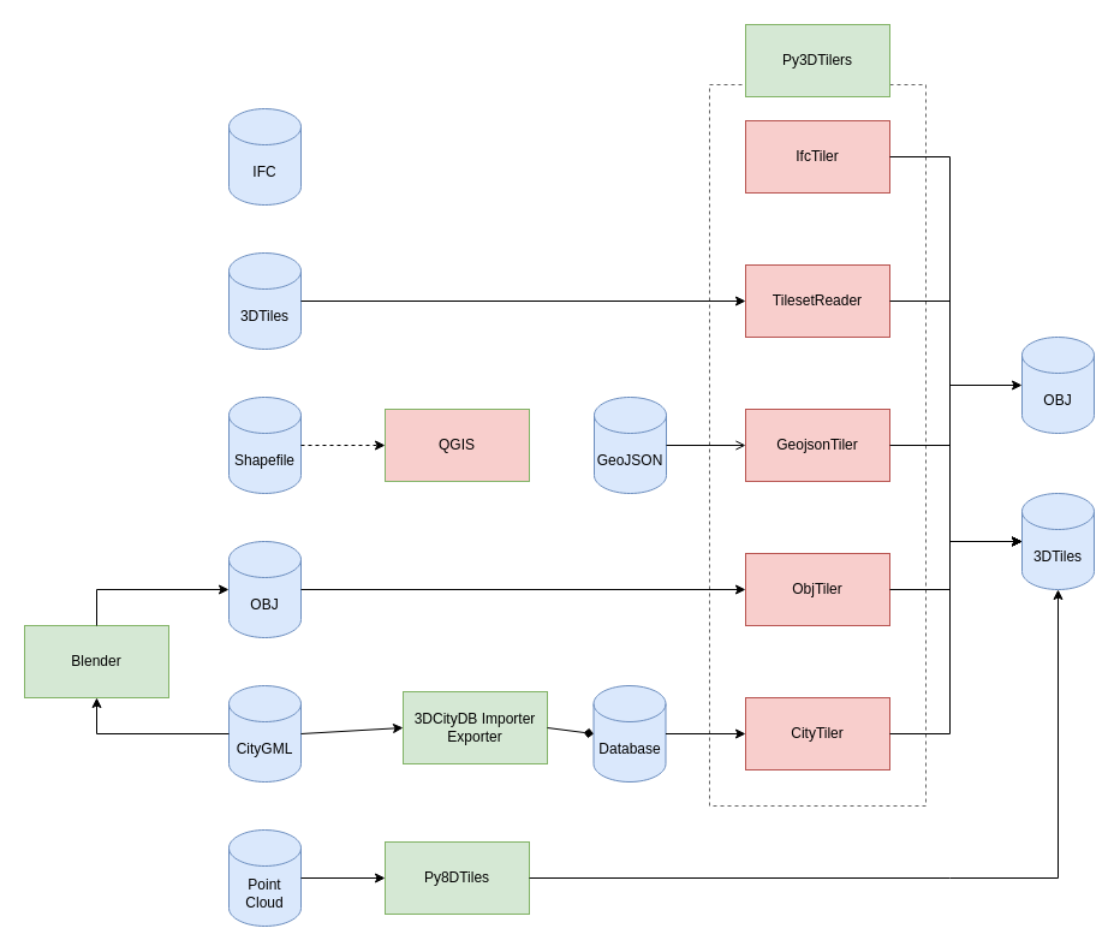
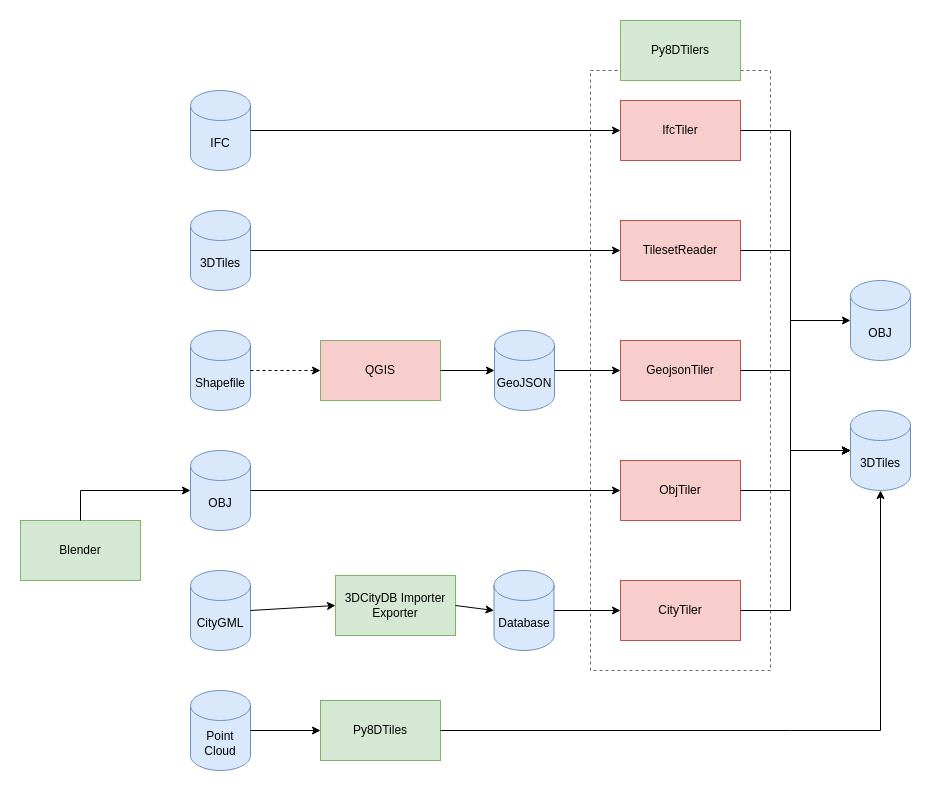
  <mxCell id="0" />
  <mxCell id="1" parent="0" />
  <mxCell id="2" value="IFC" style="shape=cylinder3;whiteSpace=wrap;html=1;boundedLbl=1;backgroundOutline=1;size=15;fillColor=#dae8fc;strokeColor=#6c8ebf;spacingTop=0;textShadow=0;" parent="1" vertex="1"><mxGeometry x="190" y="90" width="60" height="80" as="geometry" /></mxCell>
  <mxCell id="3" value="OBJ" style="shape=cylinder3;whiteSpace=wrap;html=1;boundedLbl=1;backgroundOutline=1;size=15;fillColor=#dae8fc;strokeColor=#6c8ebf;spacingTop=0;textShadow=0;" parent="1" vertex="1"><mxGeometry x="190" y="450" width="60" height="80" as="geometry" /></mxCell>
  <mxCell id="4" value="GeoJSON" style="shape=cylinder3;whiteSpace=wrap;html=1;boundedLbl=1;backgroundOutline=1;size=15;fillColor=#dae8fc;strokeColor=#6c8ebf;spacingTop=0;textShadow=0;" parent="1" vertex="1"><mxGeometry x="494" y="330" width="60" height="80" as="geometry" /></mxCell>
  <mxCell id="5" value="CityGML" style="shape=cylinder3;whiteSpace=wrap;html=1;boundedLbl=1;backgroundOutline=1;size=15;fillColor=#dae8fc;strokeColor=#6c8ebf;spacingTop=0;textShadow=0;" parent="1" vertex="1"><mxGeometry x="190" y="570" width="60" height="80" as="geometry" /></mxCell>
  <mxCell id="6" value="3DTiles" style="shape=cylinder3;whiteSpace=wrap;html=1;boundedLbl=1;backgroundOutline=1;size=15;fillColor=#dae8fc;strokeColor=#6c8ebf;spacingTop=0;textShadow=0;" parent="1" vertex="1"><mxGeometry x="190" y="210" width="60" height="80" as="geometry" /></mxCell>
  <mxCell id="7" value="&lt;div&gt;&lt;font style=&quot;font-size: 12px;&quot;&gt;Point&lt;/font&gt;&lt;/div&gt;&lt;div&gt;&lt;font style=&quot;font-size: 12px;&quot;&gt;Cloud&lt;/font&gt;&lt;/div&gt;" style="shape=cylinder3;whiteSpace=wrap;html=1;boundedLbl=1;backgroundOutline=1;size=15;fillColor=#dae8fc;strokeColor=#6c8ebf;spacingTop=0;textShadow=0;" parent="1" vertex="1"><mxGeometry x="190" y="690" width="60" height="80" as="geometry" /></mxCell>
  <mxCell id="8" value="" style="rounded=0;whiteSpace=wrap;html=1;dashed=1;fillColor=none;fontColor=#333333;strokeColor=#666666;" parent="1" vertex="1"><mxGeometry x="590" y="70" width="180" height="600" as="geometry" /></mxCell>
  <mxCell id="9" value="Database" style="shape=cylinder3;whiteSpace=wrap;html=1;boundedLbl=1;backgroundOutline=1;size=15;fillColor=#dae8fc;strokeColor=#6c8ebf;spacingTop=0;textShadow=0;" parent="1" vertex="1"><mxGeometry x="493.5" y="570" width="60" height="80" as="geometry" /></mxCell>
  <mxCell id="10" value="CityTiler" style="rounded=0;whiteSpace=wrap;html=1;fillColor=#f8cecc;strokeColor=#b85450;" parent="1" vertex="1"><mxGeometry x="620" y="580" width="120" height="60" as="geometry" /></mxCell>
  <mxCell id="11" value="TilesetReader" style="rounded=0;whiteSpace=wrap;html=1;fillColor=#f8cecc;strokeColor=#b85450;" parent="1" vertex="1"><mxGeometry x="620" y="220" width="120" height="60" as="geometry" /></mxCell>
  <mxCell id="12" value="GeojsonTiler" style="rounded=0;whiteSpace=wrap;html=1;fillColor=#f8cecc;strokeColor=#b85450;" parent="1" vertex="1"><mxGeometry x="620" y="340" width="120" height="60" as="geometry" /></mxCell>
  <mxCell id="13" value="ObjTiler" style="rounded=0;whiteSpace=wrap;html=1;fillColor=#f8cecc;strokeColor=#b85450;" parent="1" vertex="1"><mxGeometry x="620" y="460" width="120" height="60" as="geometry" /></mxCell>
  <mxCell id="14" value="IfcTiler" style="rounded=0;whiteSpace=wrap;html=1;fillColor=#f8cecc;strokeColor=#b85450;" parent="1" vertex="1"><mxGeometry x="620" y="100" width="120" height="60" as="geometry" /></mxCell>
  <mxCell id="15" value="3DCityDB Importer Exporter" style="rounded=0;whiteSpace=wrap;html=1;fillColor=#d5e8d4;strokeColor=#82b366;" parent="1" vertex="1"><mxGeometry x="335" y="575" width="120" height="60" as="geometry" /></mxCell>
- <mxCell id="16" value="Py3DTilers" style="rounded=0;whiteSpace=wrap;html=1;fillColor=#d5e8d4;strokeColor=#82b366;" parent="1" vertex="1"><mxGeometry x="620" y="20" width="120" height="60" as="geometry" /></mxCell>
+ <mxCell id="16" value="Py8DTilers" style="rounded=0;whiteSpace=wrap;html=1;fillColor=#d5e8d4;strokeColor=#82b366;" parent="1" vertex="1"><mxGeometry x="620" y="20" width="120" height="60" as="geometry" /></mxCell>
  <mxCell id="17" value="Py8DTiles" style="rounded=0;whiteSpace=wrap;html=1;fillColor=#d5e8d4;strokeColor=#82b366;" parent="1" vertex="1"><mxGeometry x="320" y="700" width="120" height="60" as="geometry" /></mxCell>
  <mxCell id="18" value="3DTiles" style="shape=cylinder3;whiteSpace=wrap;html=1;boundedLbl=1;backgroundOutline=1;size=15;fillColor=#dae8fc;strokeColor=#6c8ebf;spacingTop=0;textShadow=0;" parent="1" vertex="1"><mxGeometry x="850" y="410" width="60" height="80" as="geometry" /></mxCell>
  <mxCell id="19" value="" style="endArrow=classic;html=1;rounded=0;entryX=0;entryY=0.5;entryDx=0;entryDy=0;exitX=1;exitY=0.5;exitDx=0;exitDy=0;exitPerimeter=0;" parent="1" source="6" target="11" edge="1"><mxGeometry width="50" height="50" relative="1" as="geometry"><mxPoint x="320" y="230" as="sourcePoint" /><mxPoint x="550" y="170" as="targetPoint" /></mxGeometry></mxCell>
- <mxCell id="20" value="" style="endArrow=open;html=1;rounded=0;entryX=0;entryY=0.5;entryDx=0;entryDy=0;exitX=1;exitY=0.5;exitDx=0;exitDy=0;exitPerimeter=0;" parent="1" source="4" target="12" edge="1"><mxGeometry width="50" height="50" relative="1" as="geometry"><mxPoint x="260" y="500" as="sourcePoint" /><mxPoint x="630" y="500" as="targetPoint" /></mxGeometry></mxCell>
+ <mxCell id="20" value="" style="endArrow=classic;html=1;rounded=0;entryX=0;entryY=0.5;entryDx=0;entryDy=0;exitX=1;exitY=0.5;exitDx=0;exitDy=0;exitPerimeter=0;" parent="1" source="4" target="12" edge="1"><mxGeometry width="50" height="50" relative="1" as="geometry"><mxPoint x="260" y="500" as="sourcePoint" /><mxPoint x="630" y="500" as="targetPoint" /></mxGeometry></mxCell>
  <mxCell id="21" value="" style="endArrow=classic;html=1;rounded=0;entryX=0;entryY=0.5;entryDx=0;entryDy=0;exitX=1;exitY=0.5;exitDx=0;exitDy=0;exitPerimeter=0;" parent="1" source="3" target="13" edge="1"><mxGeometry width="50" height="50" relative="1" as="geometry"><mxPoint x="270" y="750" as="sourcePoint" /><mxPoint x="640" y="750" as="targetPoint" /></mxGeometry></mxCell>
+ <mxCell id="22" value="" style="endArrow=classic;html=1;rounded=0;entryX=0;entryY=0.5;entryDx=0;entryDy=0;exitX=1;exitY=0.5;exitDx=0;exitDy=0;exitPerimeter=0;" parent="1" source="2" target="14" edge="1"><mxGeometry width="50" height="50" relative="1" as="geometry"><mxPoint x="280" y="520" as="sourcePoint" /><mxPoint x="650" y="520" as="targetPoint" /></mxGeometry></mxCell>
  <mxCell id="23" value="" style="endArrow=classic;html=1;rounded=0;entryX=0;entryY=0.5;entryDx=0;entryDy=0;exitX=1;exitY=0.5;exitDx=0;exitDy=0;exitPerimeter=0;" parent="1" source="5" target="15" edge="1"><mxGeometry width="50" height="50" relative="1" as="geometry"><mxPoint x="260" y="500" as="sourcePoint" /><mxPoint x="630" y="500" as="targetPoint" /></mxGeometry></mxCell>
- <mxCell id="24" value="" style="endArrow=diamond;html=1;rounded=0;exitX=1;exitY=0.5;exitDx=0;exitDy=0;entryX=0;entryY=0.5;entryDx=0;entryDy=0;entryPerimeter=0;" parent="1" source="15" target="9" edge="1"><mxGeometry width="50" height="50" relative="1" as="geometry"><mxPoint x="260" y="620" as="sourcePoint" /><mxPoint x="470" y="550" as="targetPoint" /></mxGeometry></mxCell>
+ <mxCell id="24" value="" style="endArrow=classic;html=1;rounded=0;exitX=1;exitY=0.5;exitDx=0;exitDy=0;entryX=0;entryY=0.5;entryDx=0;entryDy=0;entryPerimeter=0;" parent="1" source="15" target="9" edge="1"><mxGeometry width="50" height="50" relative="1" as="geometry"><mxPoint x="260" y="620" as="sourcePoint" /><mxPoint x="470" y="550" as="targetPoint" /></mxGeometry></mxCell>
  <mxCell id="25" value="" style="endArrow=classic;html=1;rounded=0;entryX=0;entryY=0.5;entryDx=0;entryDy=0;exitX=1;exitY=0.5;exitDx=0;exitDy=0;exitPerimeter=0;" parent="1" source="9" target="10" edge="1"><mxGeometry width="50" height="50" relative="1" as="geometry"><mxPoint x="270" y="630" as="sourcePoint" /><mxPoint x="340" y="630" as="targetPoint" /></mxGeometry></mxCell>
  <mxCell id="26" value="" style="endArrow=classic;html=1;rounded=0;entryX=0;entryY=0.5;entryDx=0;entryDy=0;exitX=1;exitY=0.5;exitDx=0;exitDy=0;exitPerimeter=0;" parent="1" source="7" target="17" edge="1"><mxGeometry width="50" height="50" relative="1" as="geometry"><mxPoint x="260" y="620" as="sourcePoint" /><mxPoint x="330" y="620" as="targetPoint" /></mxGeometry></mxCell>
  <mxCell id="27" value="" style="endArrow=classic;html=1;rounded=0;entryX=0;entryY=0.5;entryDx=0;entryDy=0;exitX=1;exitY=0.5;exitDx=0;exitDy=0;entryPerimeter=0;" parent="1" source="11" target="18" edge="1"><mxGeometry width="50" height="50" relative="1" as="geometry"><mxPoint x="610" y="540" as="sourcePoint" /><mxPoint x="980" y="540" as="targetPoint" /><Array as="points"><mxPoint x="790" y="250" /><mxPoint x="790" y="450" /></Array></mxGeometry></mxCell>
  <mxCell id="28" value="" style="endArrow=classic;html=1;rounded=0;entryX=0;entryY=0.5;entryDx=0;entryDy=0;exitX=1;exitY=0.5;exitDx=0;exitDy=0;entryPerimeter=0;" parent="1" source="12" target="18" edge="1"><mxGeometry width="50" height="50" relative="1" as="geometry"><mxPoint x="270" y="510" as="sourcePoint" /><mxPoint x="640" y="510" as="targetPoint" /><Array as="points"><mxPoint x="790" y="370" /><mxPoint x="790" y="450" /></Array></mxGeometry></mxCell>
  <mxCell id="29" value="" style="endArrow=classic;html=1;rounded=0;entryX=0;entryY=0.5;entryDx=0;entryDy=0;exitX=1;exitY=0.5;exitDx=0;exitDy=0;entryPerimeter=0;" parent="1" source="13" target="18" edge="1"><mxGeometry width="50" height="50" relative="1" as="geometry"><mxPoint x="280" y="520" as="sourcePoint" /><mxPoint x="650" y="520" as="targetPoint" /><Array as="points"><mxPoint x="790" y="490" /><mxPoint x="790" y="450" /></Array></mxGeometry></mxCell>
  <mxCell id="30" value="" style="endArrow=classic;html=1;rounded=0;entryX=0;entryY=0.5;entryDx=0;entryDy=0;exitX=1;exitY=0.5;exitDx=0;exitDy=0;entryPerimeter=0;" parent="1" source="14" target="18" edge="1"><mxGeometry width="50" height="50" relative="1" as="geometry"><mxPoint x="290" y="530" as="sourcePoint" /><mxPoint x="660" y="530" as="targetPoint" /><Array as="points"><mxPoint x="790" y="130" /><mxPoint x="790" y="450" /></Array></mxGeometry></mxCell>
  <mxCell id="31" value="" style="endArrow=classic;html=1;rounded=0;entryX=0;entryY=0.5;entryDx=0;entryDy=0;exitX=1;exitY=0.5;exitDx=0;exitDy=0;entryPerimeter=0;" parent="1" source="10" target="18" edge="1"><mxGeometry width="50" height="50" relative="1" as="geometry"><mxPoint x="300" y="540" as="sourcePoint" /><mxPoint x="670" y="540" as="targetPoint" /><Array as="points"><mxPoint x="790" y="610" /><mxPoint x="790" y="450" /></Array></mxGeometry></mxCell>
  <mxCell id="32" value="" style="endArrow=classic;html=1;rounded=0;entryX=0.5;entryY=1;entryDx=0;entryDy=0;exitX=1;exitY=0.5;exitDx=0;exitDy=0;entryPerimeter=0;" parent="1" source="17" target="18" edge="1"><mxGeometry width="50" height="50" relative="1" as="geometry"><mxPoint x="310" y="550" as="sourcePoint" /><mxPoint x="680" y="550" as="targetPoint" /><Array as="points"><mxPoint x="790" y="730" /><mxPoint x="880" y="730" /></Array></mxGeometry></mxCell>
  <mxCell id="33" value="Shapefile" style="shape=cylinder3;whiteSpace=wrap;html=1;boundedLbl=1;backgroundOutline=1;size=15;fillColor=#dae8fc;strokeColor=#6c8ebf;spacingTop=0;textShadow=0;" parent="1" vertex="1"><mxGeometry x="190" y="330" width="60" height="80" as="geometry" /></mxCell>
  <mxCell id="34" value="QGIS" style="rounded=0;whiteSpace=wrap;html=1;fillColor=#f8cecc;strokeColor=#82b366;" parent="1" vertex="1"><mxGeometry x="320" y="340" width="120" height="60" as="geometry" /></mxCell>
  <mxCell id="35" value="" style="endArrow=classic;html=1;rounded=0;entryX=0;entryY=0.5;entryDx=0;entryDy=0;exitX=1;exitY=0.5;exitDx=0;exitDy=0;exitPerimeter=0;dashed=1;" parent="1" source="33" target="34" edge="1"><mxGeometry width="50" height="50" relative="1" as="geometry"><mxPoint x="260" y="620" as="sourcePoint" /><mxPoint x="330" y="620" as="targetPoint" /></mxGeometry></mxCell>
+ <mxCell id="36" value="" style="endArrow=classic;html=1;rounded=0;entryX=0;entryY=0.5;entryDx=0;entryDy=0;exitX=1;exitY=0.5;exitDx=0;exitDy=0;entryPerimeter=0;" parent="1" source="34" target="4" edge="1"><mxGeometry width="50" height="50" relative="1" as="geometry"><mxPoint x="270" y="630" as="sourcePoint" /><mxPoint x="340" y="630" as="targetPoint" /></mxGeometry></mxCell>
  <mxCell id="37" value="Blender" style="rounded=0;whiteSpace=wrap;html=1;fillColor=#d5e8d4;strokeColor=#82b366;" parent="1" vertex="1"><mxGeometry x="20" y="520" width="120" height="60" as="geometry" /></mxCell>
- <mxCell id="38" value="" style="endArrow=classic;html=1;rounded=0;entryX=0.5;entryY=1;entryDx=0;entryDy=0;exitX=0;exitY=0.5;exitDx=0;exitDy=0;exitPerimeter=0;" parent="1" source="5" target="37" edge="1"><mxGeometry width="50" height="50" relative="1" as="geometry"><mxPoint x="-50" y="670" as="sourcePoint" /><mxPoint x="20" y="670" as="targetPoint" /><Array as="points"><mxPoint x="80" y="610" /></Array></mxGeometry></mxCell>
  <mxCell id="39" value="" style="endArrow=classic;html=1;rounded=0;entryX=0;entryY=0.5;entryDx=0;entryDy=0;exitX=0.5;exitY=0;exitDx=0;exitDy=0;entryPerimeter=0;" parent="1" source="37" target="3" edge="1"><mxGeometry width="50" height="50" relative="1" as="geometry"><mxPoint x="200" y="620" as="sourcePoint" /><mxPoint x="90" y="590" as="targetPoint" /><Array as="points"><mxPoint x="80" y="490" /></Array></mxGeometry></mxCell>
  <mxCell id="40" value="OBJ" style="shape=cylinder3;whiteSpace=wrap;html=1;boundedLbl=1;backgroundOutline=1;size=15;fillColor=#dae8fc;strokeColor=#6c8ebf;spacingTop=0;textShadow=0;" vertex="1" parent="1"><mxGeometry x="850" y="280" width="60" height="80" as="geometry" /></mxCell>
  <mxCell id="41" value="" style="endArrow=classic;html=1;rounded=0;entryX=0;entryY=0.5;entryDx=0;entryDy=0;entryPerimeter=0;strokeWidth=1;" edge="1" parent="1" target="40"><mxGeometry width="50" height="50" relative="1" as="geometry"><mxPoint x="790" y="320" as="sourcePoint" /><mxPoint x="504" y="380" as="targetPoint" /></mxGeometry></mxCell>
